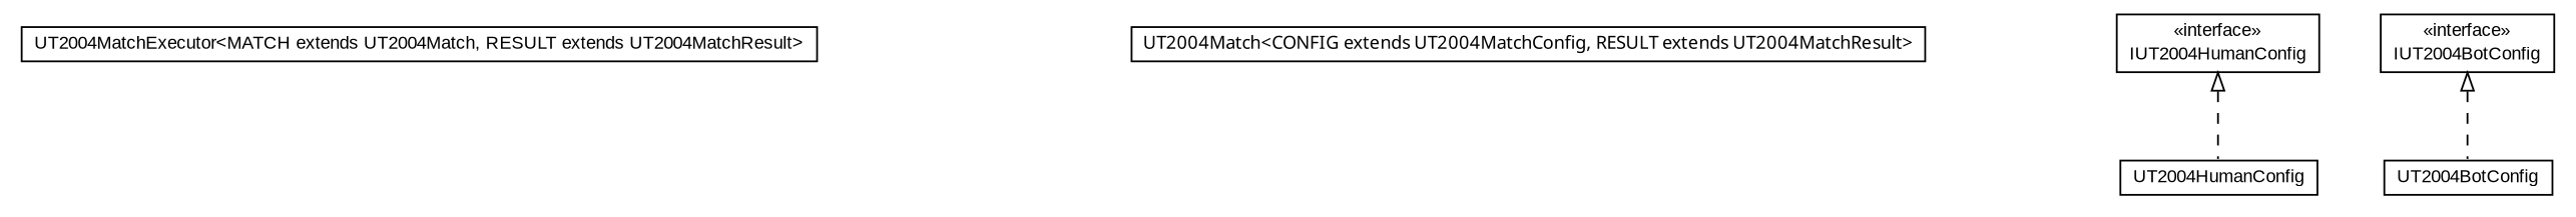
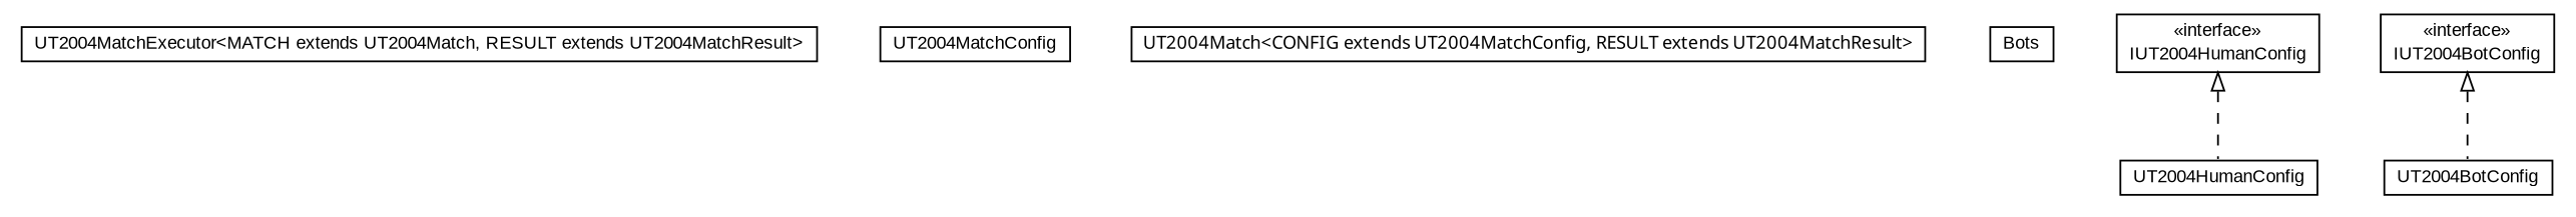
  digraph {
    nodesep=0.25
    ranksep=0.5
    node [fontcolor=black fontname=arial fontsize=10.0 shape=plaintext]
    edge [arrowtail=empty dir=back fontname=arial fontsize=10 headport=p labelfontname=arial labelfontsize=10 style=dashed tailport=p]
    n1 [label=<<table title="cz.cuni.amis.pogamut.ut2004.tournament.match.UT2004MatchExecutor" border="0" cellborder="1" cellspacing="0" cellpadding="2" port="p" href="./UT2004MatchExecutor.html"> 		<tr><td><table border="0" cellspacing="0" cellpadding="1"> <tr><td align="center" balign="center"> UT2004MatchExecutor&lt;MATCH extends UT2004Match, RESULT extends UT2004MatchResult&gt; </td></tr> 		</table></td></tr> 		</table>>]
+   n2 [label=<<table title="cz.cuni.amis.pogamut.ut2004.tournament.match.UT2004MatchConfig" border="0" cellborder="1" cellspacing="0" cellpadding="2" port="p" href="./UT2004MatchConfig.html"> 		<tr><td><table border="0" cellspacing="0" cellpadding="1"> <tr><td align="center" balign="center"> UT2004MatchConfig </td></tr> 		</table></td></tr> 		</table>>]
    n3 [label=<<table title="cz.cuni.amis.pogamut.ut2004.tournament.match.UT2004Match" border="0" cellborder="1" cellspacing="0" cellpadding="2" port="p" href="./UT2004Match.html"> 		<tr><td><table border="0" cellspacing="0" cellpadding="1"> <tr><td align="center" balign="center"><font face="ariali"> UT2004Match&lt;CONFIG extends UT2004MatchConfig, RESULT extends UT2004MatchResult&gt; </font></td></tr> 		</table></td></tr> 		</table>>]
+   n4 [label=<<table title="cz.cuni.amis.pogamut.ut2004.tournament.match.UT2004Match.Bots" border="0" cellborder="1" cellspacing="0" cellpadding="2" port="p" href="./UT2004Match.Bots.html"> 		<tr><td><table border="0" cellspacing="0" cellpadding="1"> <tr><td align="center" balign="center"> Bots </td></tr> 		</table></td></tr> 		</table>>]
    n5 [label=<<table title="cz.cuni.amis.pogamut.ut2004.tournament.match.UT2004HumanConfig" border="0" cellborder="1" cellspacing="0" cellpadding="2" port="p" href="./UT2004HumanConfig.html"> 		<tr><td><table border="0" cellspacing="0" cellpadding="1"> <tr><td align="center" balign="center"> UT2004HumanConfig </td></tr> 		</table></td></tr> 		</table>>]
    n6 [label=<<table title="cz.cuni.amis.pogamut.ut2004.tournament.match.UT2004BotConfig" border="0" cellborder="1" cellspacing="0" cellpadding="2" port="p" href="./UT2004BotConfig.html"> 		<tr><td><table border="0" cellspacing="0" cellpadding="1"> <tr><td align="center" balign="center"> UT2004BotConfig </td></tr> 		</table></td></tr> 		</table>>]
    n7 [label=<<table title="cz.cuni.amis.pogamut.ut2004.tournament.match.IUT2004HumanConfig" border="0" cellborder="1" cellspacing="0" cellpadding="2" port="p" href="./IUT2004HumanConfig.html"> 		<tr><td><table border="0" cellspacing="0" cellpadding="1"> <tr><td align="center" balign="center"> &#171;interface&#187; </td></tr> <tr><td align="center" balign="center"> IUT2004HumanConfig </td></tr> 		</table></td></tr> 		</table>>]
    n8 [label=<<table title="cz.cuni.amis.pogamut.ut2004.tournament.match.IUT2004BotConfig" border="0" cellborder="1" cellspacing="0" cellpadding="2" port="p" href="./IUT2004BotConfig.html"> 		<tr><td><table border="0" cellspacing="0" cellpadding="1"> <tr><td align="center" balign="center"> &#171;interface&#187; </td></tr> <tr><td align="center" balign="center"> IUT2004BotConfig </td></tr> 		</table></td></tr> 		</table>>]
    n7 -> n5
    n8 -> n6
  }
